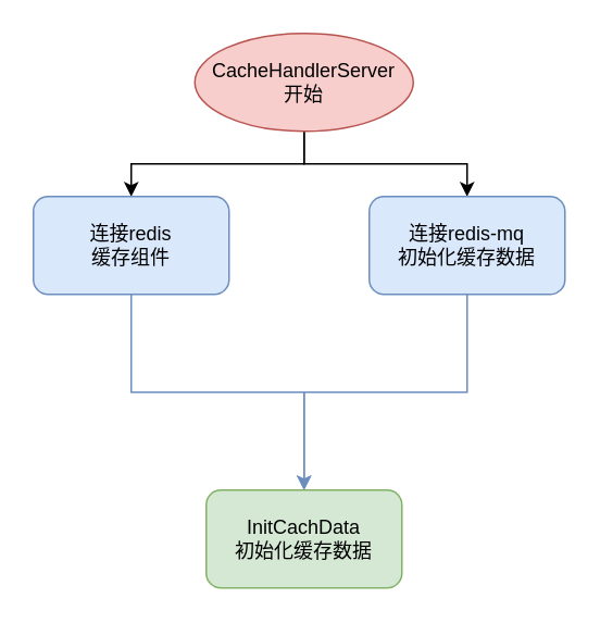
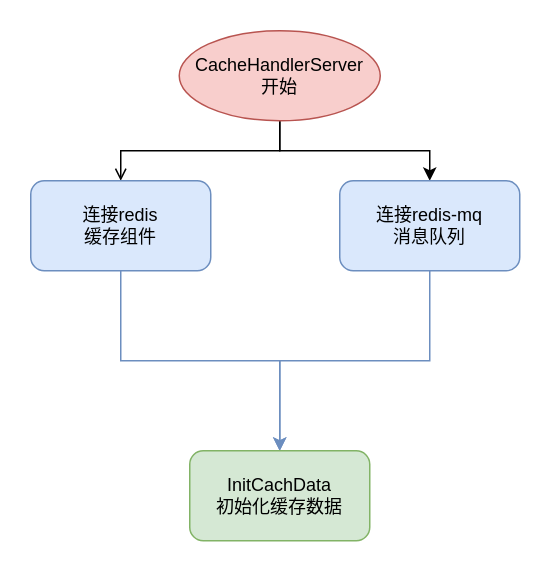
  <mxCell id="0" />
  <mxCell id="1" parent="0" />
- <mxCell id="2" style="edgeStyle=orthogonalEdgeStyle;rounded=0;orthogonalLoop=1;jettySize=auto;html=1;exitX=0.5;exitY=1;exitDx=0;exitDy=0;entryX=0.5;entryY=0;entryDx=0;entryDy=0;" edge="1" parent="1" source="4" target="6"><mxGeometry relative="1" as="geometry" /></mxCell>
+ <mxCell id="2" style="edgeStyle=orthogonalEdgeStyle;rounded=0;orthogonalLoop=1;jettySize=auto;html=1;exitX=0.5;exitY=1;exitDx=0;exitDy=0;entryX=0.5;entryY=0;entryDx=0;entryDy=0;endArrow=open;" edge="1" parent="1" source="4" target="6"><mxGeometry relative="1" as="geometry" /></mxCell>
  <mxCell id="3" style="edgeStyle=orthogonalEdgeStyle;rounded=0;orthogonalLoop=1;jettySize=auto;html=1;exitX=0.5;exitY=1;exitDx=0;exitDy=0;" edge="1" parent="1" source="4" target="8"><mxGeometry relative="1" as="geometry" /></mxCell>
  <mxCell id="4" value="CacheHandlerServer&lt;br&gt;开始" style="ellipse;whiteSpace=wrap;html=1;fillColor=#f8cecc;strokeColor=#b85450;" vertex="1" parent="1"><mxGeometry x="119" y="20" width="134" height="60" as="geometry" /></mxCell>
  <mxCell id="5" style="edgeStyle=orthogonalEdgeStyle;rounded=0;orthogonalLoop=1;jettySize=auto;html=1;exitX=0.5;exitY=1;exitDx=0;exitDy=0;fillColor=#dae8fc;strokeColor=#6c8ebf;" edge="1" parent="1" source="6" target="9"><mxGeometry relative="1" as="geometry" /></mxCell>
  <mxCell id="6" value="连接redis&lt;br&gt;缓存组件" style="rounded=1;whiteSpace=wrap;html=1;fillColor=#dae8fc;strokeColor=#6c8ebf;" vertex="1" parent="1"><mxGeometry x="20" y="120" width="120" height="60" as="geometry" /></mxCell>
  <mxCell id="7" style="edgeStyle=orthogonalEdgeStyle;rounded=0;orthogonalLoop=1;jettySize=auto;html=1;exitX=0.5;exitY=1;exitDx=0;exitDy=0;entryX=0.5;entryY=0;entryDx=0;entryDy=0;fillColor=#dae8fc;strokeColor=#6c8ebf;" edge="1" parent="1" source="8" target="9"><mxGeometry relative="1" as="geometry" /></mxCell>
- <mxCell id="8" value="连接redis-mq&lt;br&gt;初始化缓存数据" style="rounded=1;whiteSpace=wrap;html=1;fillColor=#dae8fc;strokeColor=#6c8ebf;" vertex="1" parent="1"><mxGeometry x="226" y="120" width="120" height="60" as="geometry" /></mxCell>
+ <mxCell id="8" value="连接redis-mq&lt;br&gt;消息队列" style="rounded=1;whiteSpace=wrap;html=1;fillColor=#dae8fc;strokeColor=#6c8ebf;" vertex="1" parent="1"><mxGeometry x="226" y="120" width="120" height="60" as="geometry" /></mxCell>
  <mxCell id="9" value="InitCachData&lt;br&gt;初始化缓存数据" style="rounded=1;whiteSpace=wrap;html=1;fillColor=#d5e8d4;strokeColor=#82b366;" vertex="1" parent="1"><mxGeometry x="126" y="300" width="120" height="60" as="geometry" /></mxCell>
